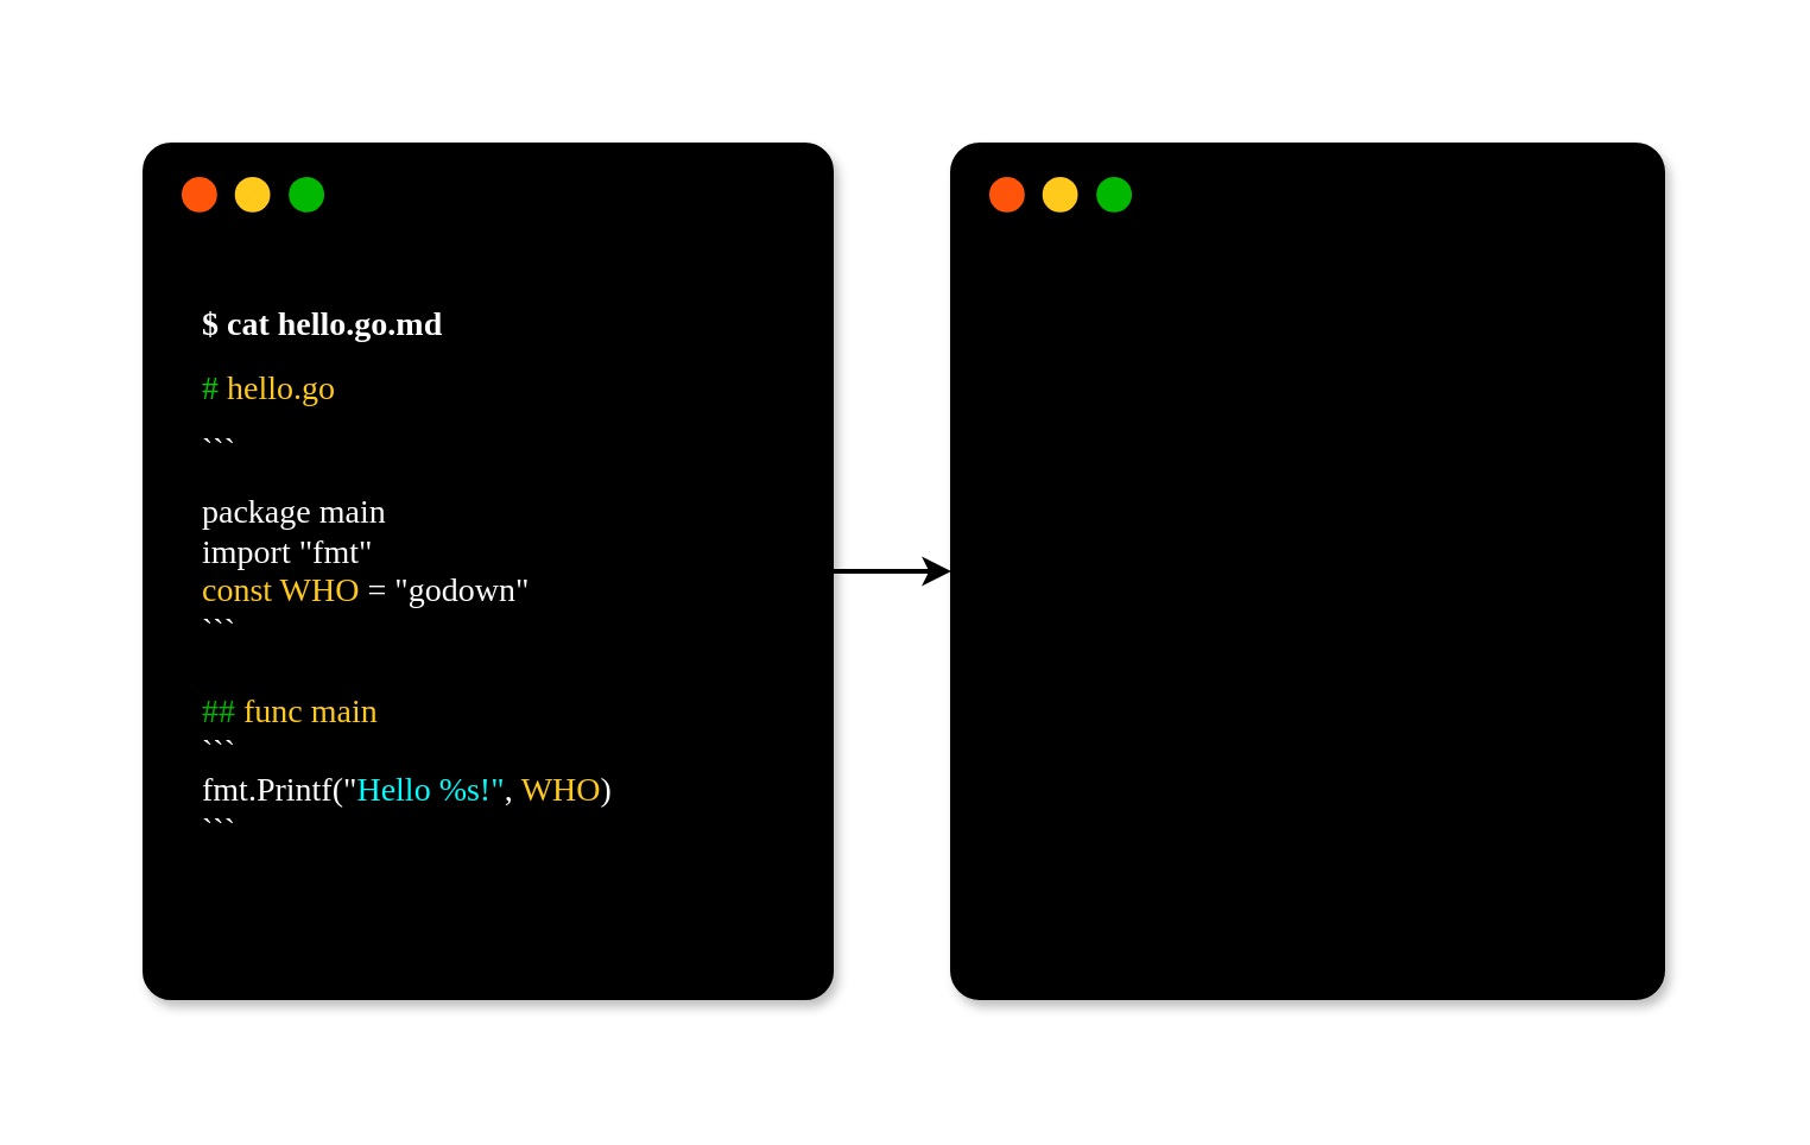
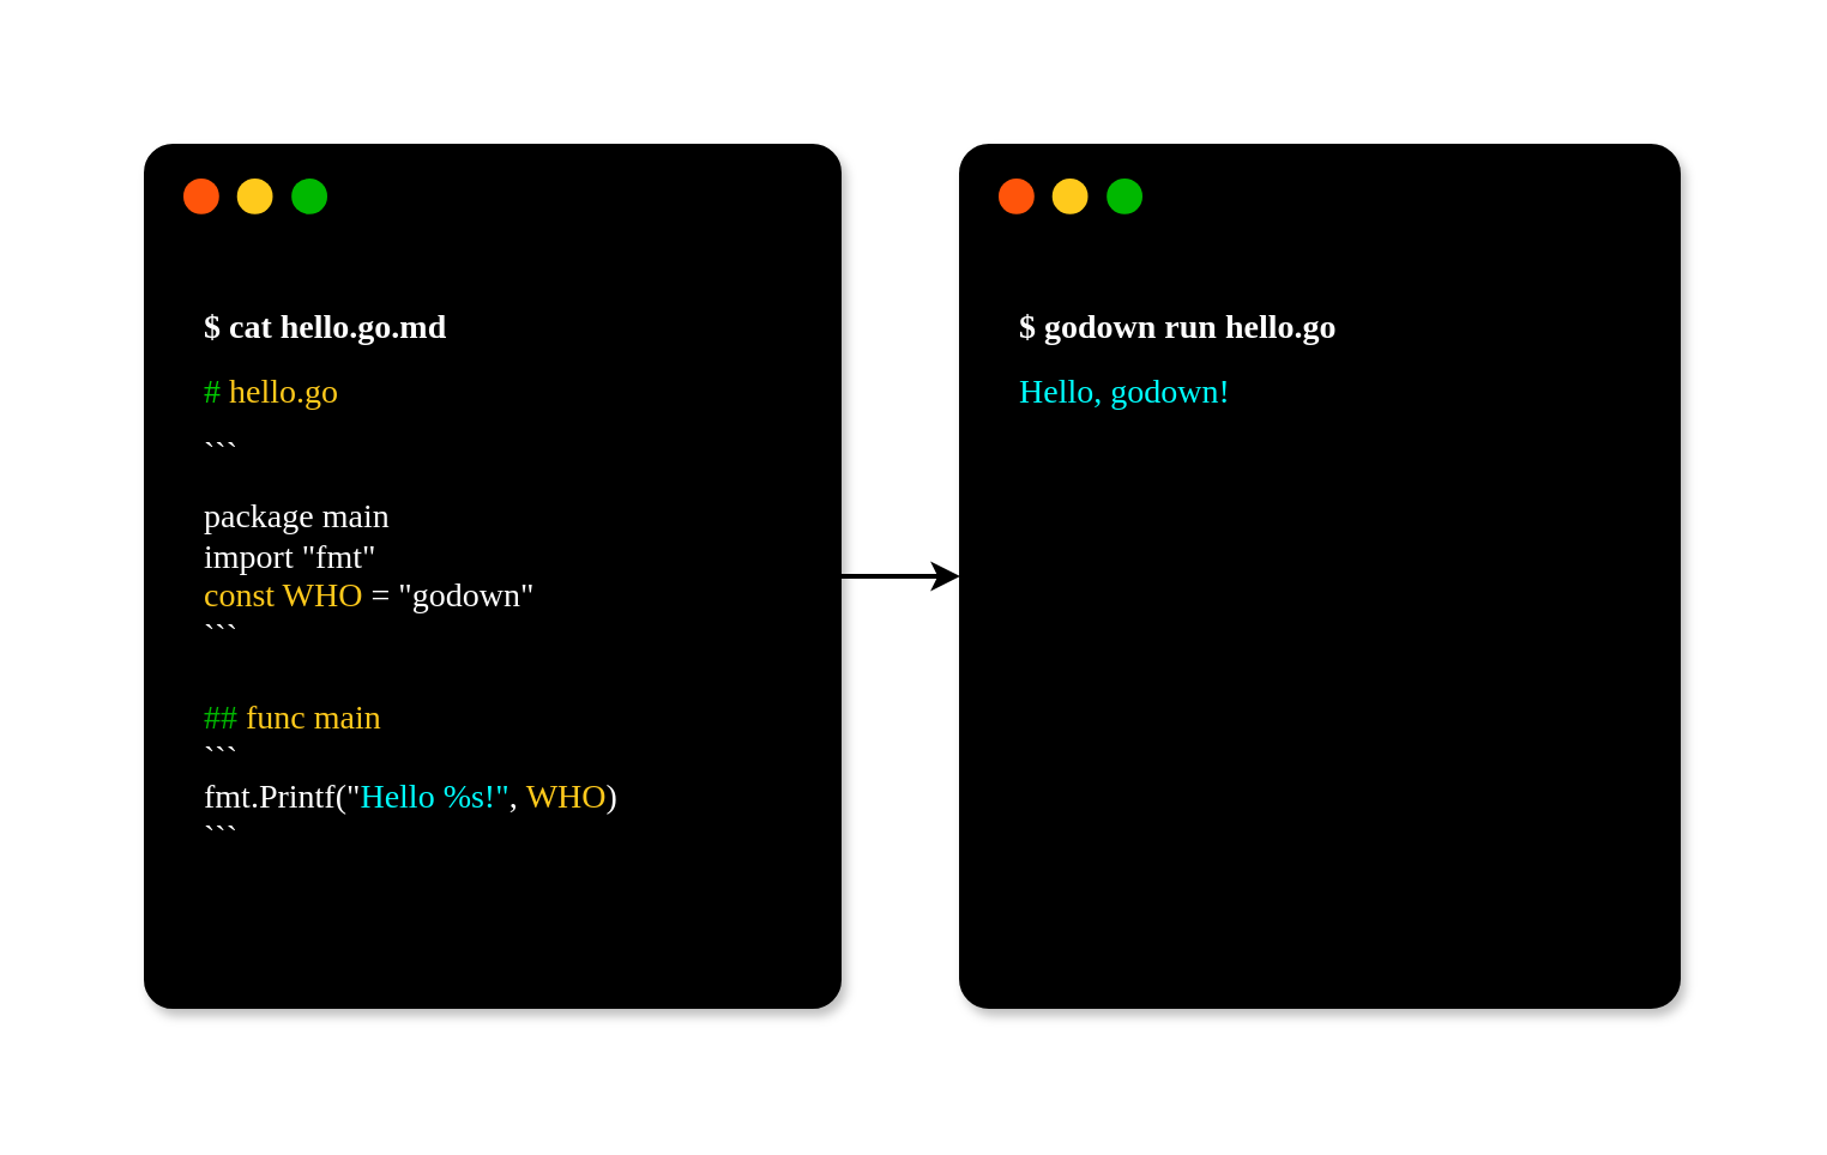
  <mxCell id="0" />
  <mxCell id="1" parent="0" />
  <mxCell id="2" value="" style="rounded=0;whiteSpace=wrap;html=1;shadow=0;glass=0;labelBackgroundColor=#000000;sketch=0;fontFamily=JetBrains Mono;fontSize=14;strokeColor=none;" parent="1" vertex="1"><mxGeometry x="20" y="20" width="720" height="440" as="geometry" /></mxCell>
  <mxCell id="3" style="edgeStyle=none;html=1;entryX=0;entryY=0.5;entryDx=0;entryDy=0;fontFamily=JetBrains Mono;fontSize=14;fontColor=#FFFFFF;strokeWidth=2;" parent="1" source="4" target="10" edge="1"><mxGeometry relative="1" as="geometry" /></mxCell>
  <mxCell id="4" value="" style="rounded=1;whiteSpace=wrap;html=1;fillColor=#000000;shadow=1;arcSize=4;glass=0;sketch=0;" parent="1" vertex="1"><mxGeometry x="60" y="60" width="290" height="360" as="geometry" /></mxCell>
  <mxCell id="5" value="" style="group;aspect=fixed;" parent="1" vertex="1" connectable="0"><mxGeometry x="76" y="74" width="60" height="20" as="geometry" /></mxCell>
  <mxCell id="6" value="" style="ellipse;whiteSpace=wrap;html=1;aspect=fixed;shadow=0;glass=0;sketch=0;fillColor=#FF540A;strokeColor=none;" parent="5" vertex="1"><mxGeometry width="14.907" height="14.907" as="geometry" /></mxCell>
  <mxCell id="7" value="" style="ellipse;whiteSpace=wrap;html=1;aspect=fixed;shadow=0;glass=0;sketch=0;fillColor=#FFCA1C;strokeColor=none;" parent="5" vertex="1"><mxGeometry x="22.36" width="14.907" height="14.907" as="geometry" /></mxCell>
  <mxCell id="8" value="" style="ellipse;whiteSpace=wrap;html=1;aspect=fixed;shadow=0;glass=0;sketch=0;fillColor=#00B800;strokeColor=none;" parent="5" vertex="1"><mxGeometry x="45.093" width="14.907" height="14.907" as="geometry" /></mxCell>
  <mxCell id="9" value="&lt;h1 style=&quot;font-size: 14px&quot;&gt;$ cat hello.go.md&lt;/h1&gt;&lt;div&gt;&lt;font color=&quot;#00cc00&quot;&gt;#&lt;/font&gt;&amp;nbsp;&lt;font color=&quot;#ffca1c&quot;&gt;hello.go&lt;/font&gt;&lt;/div&gt;&lt;h1 style=&quot;font-size: 14px&quot;&gt;&lt;span style=&quot;font-weight: normal&quot;&gt;```&lt;/span&gt;&lt;br&gt;&lt;/h1&gt;&lt;div&gt;package main&lt;/div&gt;&lt;div&gt;import &quot;fmt&quot;&lt;/div&gt;&lt;div&gt;&lt;font color=&quot;#ffca1c&quot;&gt;const WHO&lt;/font&gt;&amp;nbsp;= &quot;godown&quot;&lt;/div&gt;&lt;div&gt;```&lt;/div&gt;&lt;div&gt;&lt;br&gt;&lt;/div&gt;&lt;div&gt;&lt;font color=&quot;#00b800&quot;&gt;##&lt;/font&gt;&amp;nbsp;&lt;font color=&quot;#ffca1c&quot;&gt;func main&lt;/font&gt;&lt;/div&gt;&lt;div&gt;```&lt;/div&gt;&lt;div&gt;fmt.Printf(&quot;&lt;font color=&quot;#00ffff&quot;&gt;Hello %s!&quot;&lt;/font&gt;,&lt;font color=&quot;#00cccc&quot;&gt;&amp;nbsp;&lt;/font&gt;&lt;font color=&quot;#ffca1c&quot;&gt;WHO&lt;/font&gt;)&lt;br&gt;&lt;/div&gt;&lt;div&gt;```&lt;/div&gt;" style="text;html=1;strokeColor=none;fillColor=none;spacing=5;spacingTop=-20;whiteSpace=wrap;overflow=hidden;rounded=0;shadow=0;glass=0;sketch=0;fontFamily=JetBrains Mono;fontSize=14;fontColor=#FFFFFF;labelBackgroundColor=#000000;" parent="1" vertex="1"><mxGeometry x="80" y="130" width="260" height="260" as="geometry" /></mxCell>
  <mxCell id="10" value="" style="rounded=1;whiteSpace=wrap;html=1;fillColor=#000000;shadow=1;arcSize=4;glass=0;sketch=0;" parent="1" vertex="1"><mxGeometry x="400" y="60" width="300" height="360" as="geometry" /></mxCell>
  <mxCell id="11" value="" style="group;aspect=fixed;" parent="1" vertex="1" connectable="0"><mxGeometry x="416" y="74" width="60" height="20" as="geometry" /></mxCell>
  <mxCell id="12" value="" style="ellipse;whiteSpace=wrap;html=1;aspect=fixed;shadow=0;glass=0;sketch=0;fillColor=#FF540A;strokeColor=none;" parent="11" vertex="1"><mxGeometry width="14.907" height="14.907" as="geometry" /></mxCell>
  <mxCell id="13" value="" style="ellipse;whiteSpace=wrap;html=1;aspect=fixed;shadow=0;glass=0;sketch=0;fillColor=#FFCA1C;strokeColor=none;" parent="11" vertex="1"><mxGeometry x="22.36" width="14.907" height="14.907" as="geometry" /></mxCell>
  <mxCell id="14" value="" style="ellipse;whiteSpace=wrap;html=1;aspect=fixed;shadow=0;glass=0;sketch=0;fillColor=#00B800;strokeColor=none;" parent="11" vertex="1"><mxGeometry x="45.093" width="14.907" height="14.907" as="geometry" /></mxCell>
+ <mxCell id="15" value="&lt;h1 style=&quot;font-size: 14px&quot;&gt;$ godown run hello.go&lt;/h1&gt;&lt;div&gt;&lt;font color=&quot;#00ffff&quot;&gt;Hello, godown!&lt;/font&gt;&lt;/div&gt;&lt;div&gt;&lt;br&gt;&lt;/div&gt;&lt;div&gt;&lt;br&gt;&lt;/div&gt;" style="text;html=1;strokeColor=none;fillColor=none;spacing=5;spacingTop=-20;whiteSpace=wrap;overflow=hidden;rounded=0;shadow=0;glass=0;sketch=0;fontFamily=JetBrains Mono;fontSize=14;fontColor=#FFFFFF;labelBackgroundColor=#000000;" parent="1" vertex="1"><mxGeometry x="420" y="130" width="260" height="240" as="geometry" /></mxCell>
